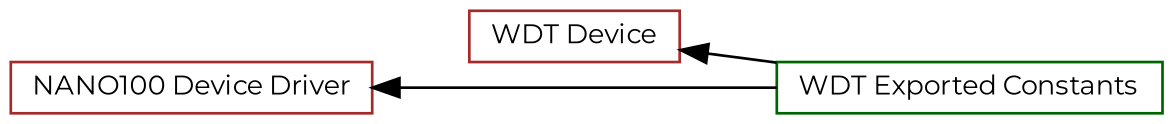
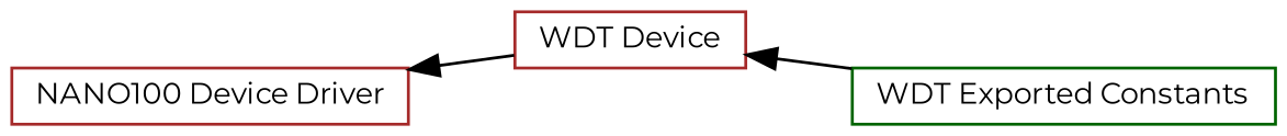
  digraph {
    fontname=Montserrat
    rankdir=LR
    node [color=brown fillcolor=white fontname=Montserrat fontsize=10 shape=box style=filled]
    edge [dir=back fontname=Montserrat fontsize=10 labelfontname=Helvetica labelfontsize=10 shape=plaintext style=solid]
    n1 [height=0.2 label="NANO100 Device Driver" width=0.4]
    n2 [fontcolor=black height=0.2 label="WDT Device" width=0.4]
    n3 [color=darkgreen height=0.2 label="WDT Exported Constants" width=0.4]
-   n1 -> n3
+   n1 -> n2
    n2 -> n3
  }
